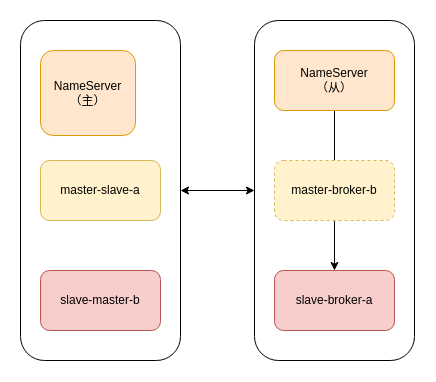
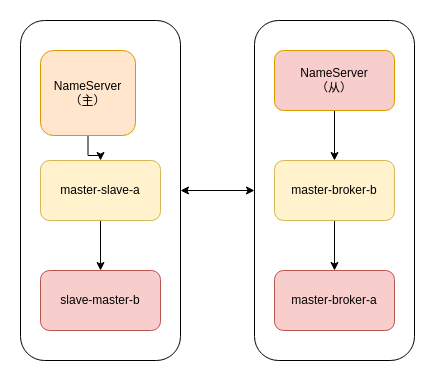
  <mxCell id="0" />
  <mxCell id="1" parent="0" />
  <mxCell id="2" value="" style="rounded=1;whiteSpace=wrap;html=1;fillColor=none;" parent="1" vertex="1"><mxGeometry x="254" y="20" width="160" height="340" as="geometry" /></mxCell>
+ <mxCell id="3" style="edgeStyle=orthogonalEdgeStyle;rounded=0;orthogonalLoop=1;jettySize=auto;html=1;exitX=0.5;exitY=1;exitDx=0;exitDy=0;" parent="1" source="4" target="6" edge="1"><mxGeometry relative="1" as="geometry" /></mxCell>
  <mxCell id="4" value="NameServer&lt;br&gt;（主）" style="rounded=1;whiteSpace=wrap;html=1;fillColor=#ffe6cc;strokeColor=#d79b00;" parent="1" vertex="1"><mxGeometry x="40" y="50" width="95" height="85" as="geometry" /></mxCell>
+ <mxCell id="5" style="edgeStyle=orthogonalEdgeStyle;rounded=0;orthogonalLoop=1;jettySize=auto;html=1;exitX=0.5;exitY=1;exitDx=0;exitDy=0;" parent="1" source="6" target="7" edge="1"><mxGeometry relative="1" as="geometry" /></mxCell>
  <mxCell id="6" value="master-slave-a" style="rounded=1;whiteSpace=wrap;html=1;fillColor=#fff2cc;strokeColor=#d6b656;" parent="1" vertex="1"><mxGeometry x="40" y="160" width="120" height="60" as="geometry" /></mxCell>
  <mxCell id="7" value="slave-master-b" style="rounded=1;whiteSpace=wrap;html=1;fillColor=#f8cecc;strokeColor=#b85450;" parent="1" vertex="1"><mxGeometry x="40" y="270" width="120" height="60" as="geometry" /></mxCell>
  <mxCell id="8" style="edgeStyle=orthogonalEdgeStyle;rounded=0;orthogonalLoop=1;jettySize=auto;html=1;exitX=1;exitY=0.5;exitDx=0;exitDy=0;entryX=0;entryY=0.5;entryDx=0;entryDy=0;startArrow=classic;startFill=1;" parent="1" source="9" target="2" edge="1"><mxGeometry relative="1" as="geometry" /></mxCell>
  <mxCell id="9" value="" style="rounded=1;whiteSpace=wrap;html=1;fillColor=none;" parent="1" vertex="1"><mxGeometry x="20" y="20" width="160" height="340" as="geometry" /></mxCell>
- <mxCell id="10" style="edgeStyle=orthogonalEdgeStyle;rounded=0;orthogonalLoop=1;jettySize=auto;html=1;exitX=0.5;exitY=1;exitDx=0;exitDy=0;endArrow=none;" parent="1" source="11" target="13" edge="1"><mxGeometry relative="1" as="geometry" /></mxCell>
- <mxCell id="11" value="NameServer&lt;br&gt;（从）" style="rounded=1;whiteSpace=wrap;html=1;fillColor=#ffe6cc;strokeColor=#d79b00;" parent="1" vertex="1"><mxGeometry x="274" y="50" width="120" height="60" as="geometry" /></mxCell>
+ <mxCell id="10" style="edgeStyle=orthogonalEdgeStyle;rounded=0;orthogonalLoop=1;jettySize=auto;html=1;exitX=0.5;exitY=1;exitDx=0;exitDy=0;" parent="1" source="11" target="13" edge="1"><mxGeometry relative="1" as="geometry" /></mxCell>
+ <mxCell id="11" value="NameServer&lt;br&gt;（从）" style="rounded=1;whiteSpace=wrap;html=1;fillColor=#f8cecc;strokeColor=#d79b00;" parent="1" vertex="1"><mxGeometry x="274" y="50" width="120" height="60" as="geometry" /></mxCell>
  <mxCell id="12" style="edgeStyle=orthogonalEdgeStyle;rounded=0;orthogonalLoop=1;jettySize=auto;html=1;exitX=0.5;exitY=1;exitDx=0;exitDy=0;" parent="1" source="13" target="14" edge="1"><mxGeometry relative="1" as="geometry" /></mxCell>
- <mxCell id="13" value="master-broker-b" style="rounded=1;whiteSpace=wrap;html=1;fillColor=#fff2cc;strokeColor=#d6b656;dashed=1;" parent="1" vertex="1"><mxGeometry x="274" y="160" width="120" height="60" as="geometry" /></mxCell>
- <mxCell id="14" value="slave-broker-a" style="rounded=1;whiteSpace=wrap;html=1;fillColor=#f8cecc;strokeColor=#b85450;" parent="1" vertex="1"><mxGeometry x="274" y="270" width="120" height="60" as="geometry" /></mxCell>
+ <mxCell id="13" value="master-broker-b" style="rounded=1;whiteSpace=wrap;html=1;fillColor=#fff2cc;strokeColor=#d6b656;" parent="1" vertex="1"><mxGeometry x="274" y="160" width="120" height="60" as="geometry" /></mxCell>
+ <mxCell id="14" value="master-broker-a" style="rounded=1;whiteSpace=wrap;html=1;fillColor=#f8cecc;strokeColor=#b85450;" parent="1" vertex="1"><mxGeometry x="274" y="270" width="120" height="60" as="geometry" /></mxCell>
